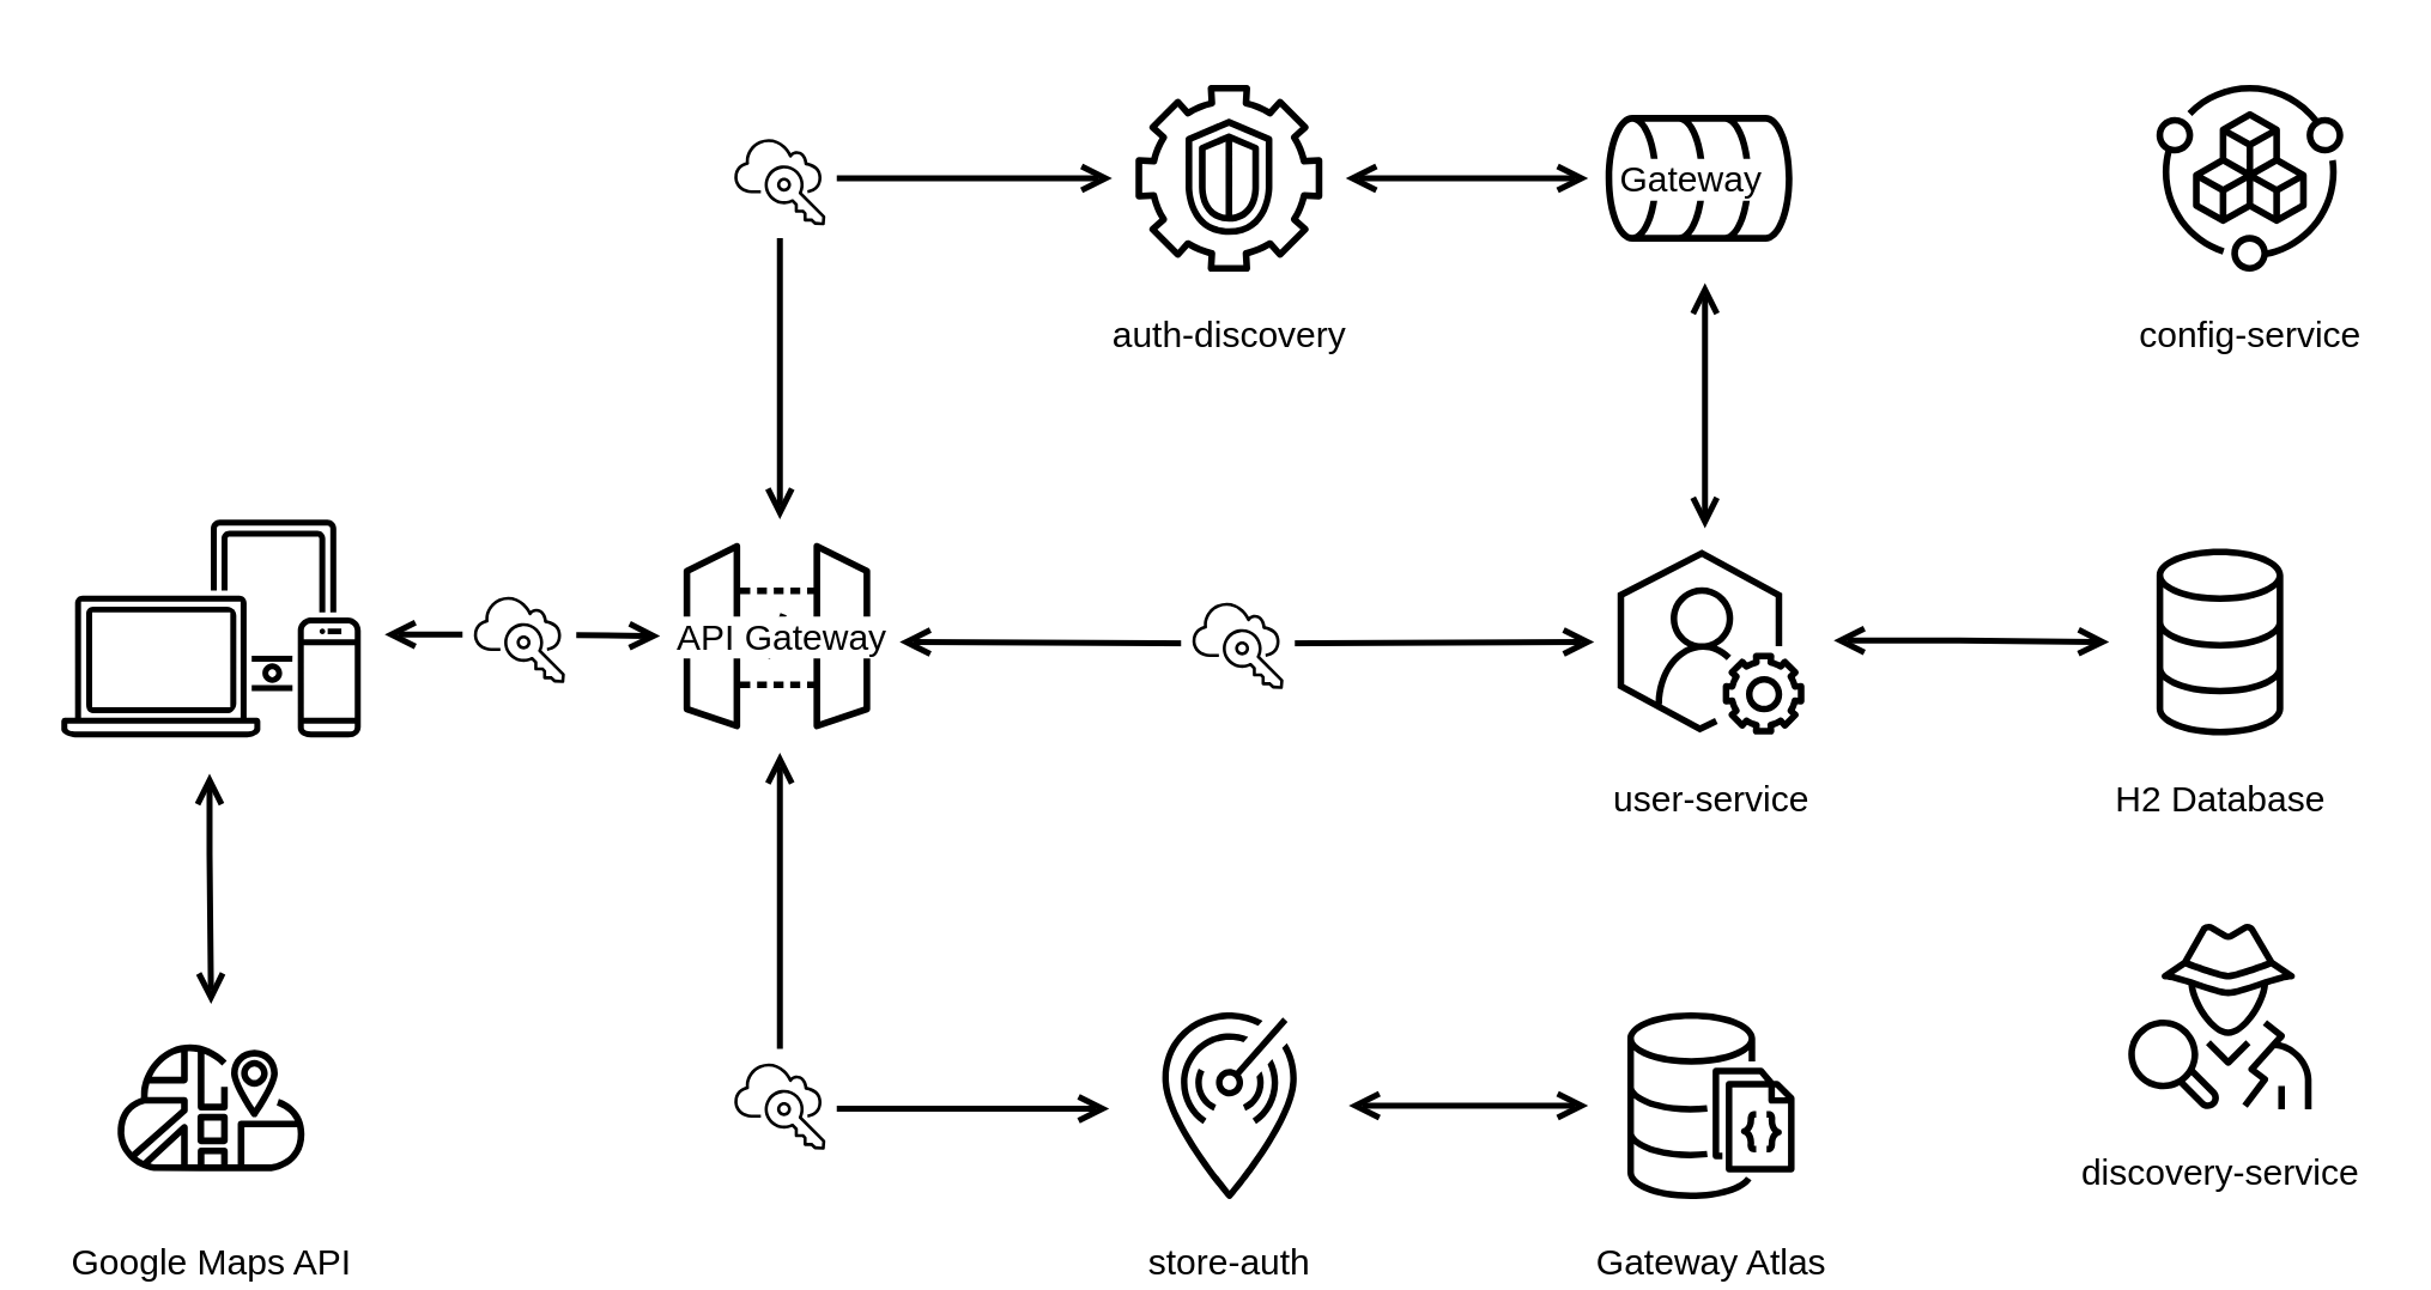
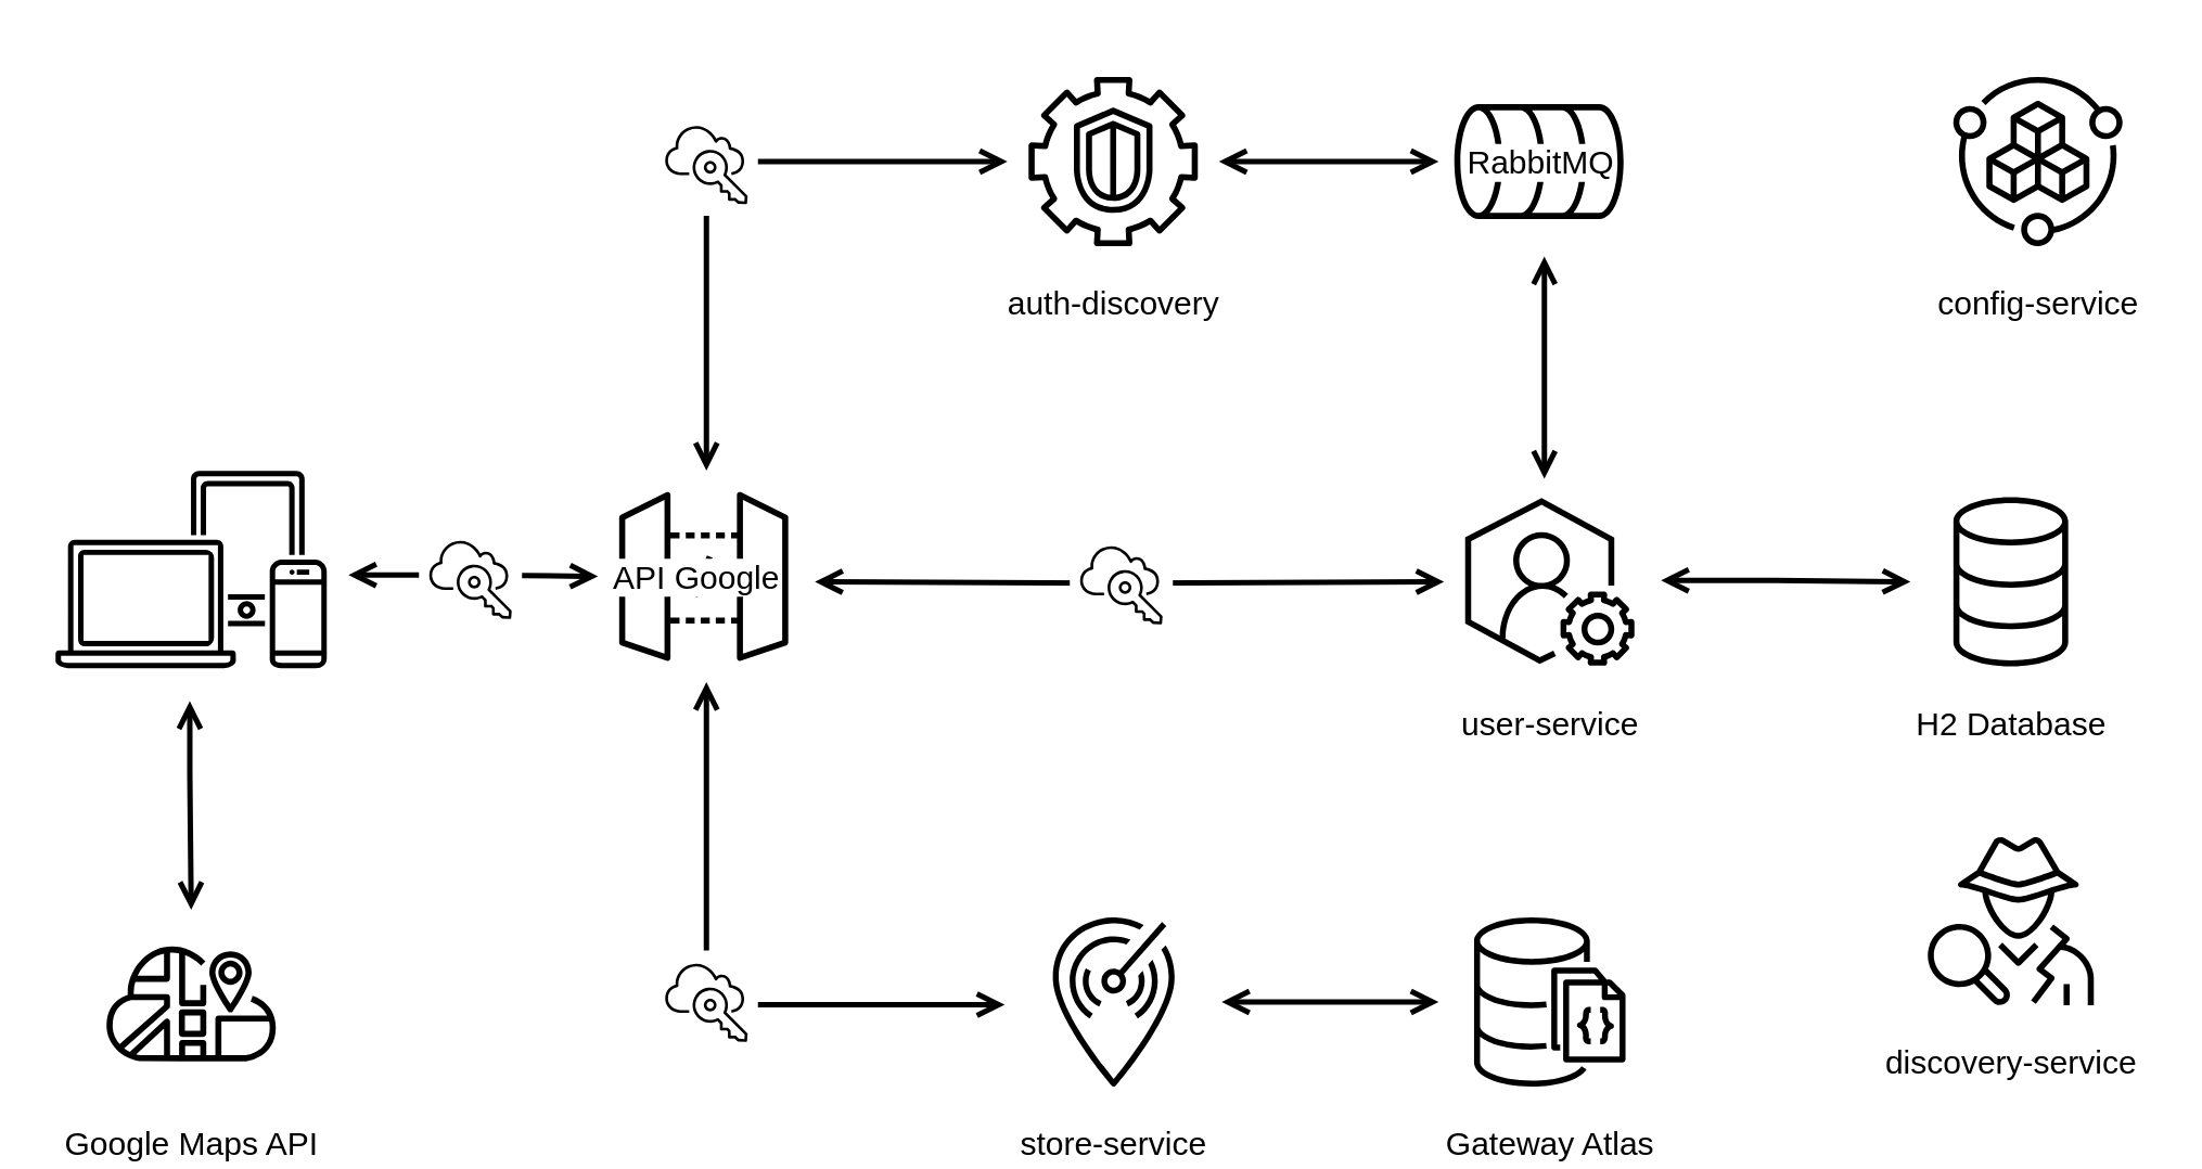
  <mxCell id="0" />
  <mxCell id="1" parent="0" />
  <mxCell id="2" value="" style="outlineConnect=0;gradientDirection=north;dashed=0;verticalLabelPosition=bottom;verticalAlign=top;align=center;html=1;fontSize=12;fontStyle=0;aspect=fixed;shape=mxgraph.aws4.resourceIcon;resIcon=mxgraph.aws4.database;rounded=0;sketch=0;direction=north;" vertex="1" parent="1"><mxGeometry x="528" y="20" width="78" height="78" as="geometry" /></mxCell>
  <mxCell id="3" style="edgeStyle=orthogonalEdgeStyle;rounded=0;orthogonalLoop=1;jettySize=auto;html=1;startArrow=open;startFill=0;endArrow=open;endFill=0;strokeWidth=2;" edge="1" parent="1"><mxGeometry relative="1" as="geometry"><mxPoint x="128" y="211.5" as="sourcePoint" /><mxPoint x="220" y="212" as="targetPoint" /><Array as="points"><mxPoint x="170" y="212" /><mxPoint x="170" y="212" /></Array></mxGeometry></mxCell>
  <mxCell id="4" style="edgeStyle=orthogonalEdgeStyle;rounded=0;orthogonalLoop=1;jettySize=auto;html=1;startArrow=open;startFill=0;endArrow=open;endFill=0;strokeWidth=2;" edge="1" parent="1" source="12"><mxGeometry relative="1" as="geometry"><mxPoint x="260" y="270" as="sourcePoint" /><mxPoint x="370" y="370" as="targetPoint" /><Array as="points"><mxPoint x="260" y="370" /></Array></mxGeometry></mxCell>
  <mxCell id="5" value="config-service" style="outlineConnect=0;gradientDirection=north;dashed=0;verticalLabelPosition=bottom;verticalAlign=top;align=center;html=1;fontSize=12;fontStyle=0;aspect=fixed;shape=mxgraph.aws4.resourceIcon;resIcon=mxgraph.aws4.service_catalog;" vertex="1" parent="1"><mxGeometry x="712" y="20" width="78" height="78" as="geometry" /></mxCell>
  <mxCell id="6" value="auth-discovery" style="outlineConnect=0;gradientDirection=north;dashed=0;verticalLabelPosition=bottom;verticalAlign=top;align=center;html=1;fontSize=12;fontStyle=0;aspect=fixed;shape=mxgraph.aws4.resourceIcon;resIcon=mxgraph.aws4.guardduty;" vertex="1" parent="1"><mxGeometry x="371" y="20" width="78" height="78" as="geometry" /></mxCell>
  <mxCell id="7" value="discovery-service" style="outlineConnect=0;gradientDirection=north;dashed=0;verticalLabelPosition=bottom;verticalAlign=top;align=center;html=1;fontSize=12;fontStyle=0;aspect=fixed;shape=mxgraph.aws4.resourceIcon;resIcon=mxgraph.aws4.detective;rounded=0;sketch=0;" vertex="1" parent="1"><mxGeometry x="702" y="300" width="78" height="78" as="geometry" /></mxCell>
  <mxCell id="8" style="edgeStyle=orthogonalEdgeStyle;rounded=0;orthogonalLoop=1;jettySize=auto;html=1;startArrow=open;startFill=0;endArrow=open;endFill=0;strokeWidth=2;" edge="1" parent="1" source="12" target="6"><mxGeometry relative="1" as="geometry"><Array as="points"><mxPoint x="260" y="59" /></Array><mxPoint x="190" y="150" as="sourcePoint" /><mxPoint x="360" y="120" as="targetPoint" /></mxGeometry></mxCell>
  <mxCell id="9" style="edgeStyle=orthogonalEdgeStyle;rounded=0;orthogonalLoop=1;jettySize=auto;html=1;startArrow=open;startFill=0;endArrow=open;endFill=0;strokeWidth=2;" edge="1" parent="1"><mxGeometry relative="1" as="geometry"><mxPoint x="449" y="59" as="sourcePoint" /><mxPoint x="530" y="59" as="targetPoint" /><Array as="points" /></mxGeometry></mxCell>
  <mxCell id="10" value="H2 Database" style="outlineConnect=0;gradientDirection=north;dashed=0;verticalLabelPosition=bottom;verticalAlign=top;align=center;html=1;fontSize=12;fontStyle=0;aspect=fixed;shape=mxgraph.aws4.resourceIcon;resIcon=mxgraph.aws4.database;rounded=0;sketch=0;" vertex="1" parent="1"><mxGeometry x="702" y="175" width="78" height="78" as="geometry" /></mxCell>
  <mxCell id="11" value="Gateway Atlas" style="outlineConnect=0;gradientDirection=north;dashed=0;verticalLabelPosition=bottom;verticalAlign=top;align=center;html=1;fontSize=12;fontStyle=0;aspect=fixed;shape=mxgraph.aws4.resourceIcon;resIcon=mxgraph.aws4.documentdb_with_mongodb_compatibility;rounded=0;sketch=0;" vertex="1" parent="1"><mxGeometry x="532" y="330" width="78" height="78" as="geometry" /></mxCell>
  <mxCell id="12" value="" style="outlineConnect=0;gradientDirection=north;dashed=0;verticalLabelPosition=bottom;verticalAlign=top;align=center;html=1;fontSize=12;fontStyle=0;aspect=fixed;shape=mxgraph.aws4.resourceIcon;resIcon=mxgraph.aws4.api_gateway;" vertex="1" parent="1"><mxGeometry x="220" y="173" width="78" height="78" as="geometry" /></mxCell>
  <mxCell id="13" style="edgeStyle=orthogonalEdgeStyle;rounded=0;orthogonalLoop=1;jettySize=auto;html=1;startArrow=open;startFill=0;endArrow=open;endFill=0;strokeWidth=2;" edge="1" parent="1"><mxGeometry relative="1" as="geometry"><mxPoint x="450" y="369" as="sourcePoint" /><mxPoint x="530" y="369" as="targetPoint" /><Array as="points"><mxPoint x="493" y="369" /><mxPoint x="493" y="369" /></Array></mxGeometry></mxCell>
- <mxCell id="14" value="store-auth" style="outlineConnect=0;gradientDirection=north;dashed=0;verticalLabelPosition=bottom;verticalAlign=top;align=center;html=1;fontSize=12;fontStyle=0;aspect=fixed;shape=mxgraph.aws4.resourceIcon;resIcon=mxgraph.aws4.local_zones;rounded=0;sketch=0;" vertex="1" parent="1"><mxGeometry x="371" y="330" width="78" height="78" as="geometry" /></mxCell>
+ <mxCell id="14" value="store-service" style="outlineConnect=0;gradientDirection=north;dashed=0;verticalLabelPosition=bottom;verticalAlign=top;align=center;html=1;fontSize=12;fontStyle=0;aspect=fixed;shape=mxgraph.aws4.resourceIcon;resIcon=mxgraph.aws4.local_zones;rounded=0;sketch=0;" vertex="1" parent="1"><mxGeometry x="371" y="330" width="78" height="78" as="geometry" /></mxCell>
  <mxCell id="15" value="Google Maps API" style="outlineConnect=0;gradientDirection=north;dashed=0;verticalLabelPosition=bottom;verticalAlign=top;align=center;html=1;fontSize=12;fontStyle=0;aspect=fixed;shape=mxgraph.aws4.resourceIcon;resIcon=mxgraph.aws4.cloud_map;rounded=0;sketch=0;" vertex="1" parent="1"><mxGeometry x="31" y="330" width="78" height="78" as="geometry" /></mxCell>
- <mxCell id="16" value="&lt;span style=&quot;color: rgb(0 , 0 , 0) ; font-family: &amp;#34;helvetica&amp;#34; ; font-size: 12px ; font-style: normal ; font-weight: 400 ; letter-spacing: normal ; text-align: center ; text-indent: 0px ; text-transform: none ; word-spacing: 0px ; background-color: rgb(255 , 255 , 255) ; display: inline ; float: none&quot;&gt;API Gateway&lt;/span&gt;" style="text;whiteSpace=wrap;html=1;" vertex="1" parent="1"><mxGeometry x="224" y="199" width="80" height="30" as="geometry" /></mxCell>
+ <mxCell id="16" value="&lt;span style=&quot;color: rgb(0 , 0 , 0) ; font-family: &amp;#34;helvetica&amp;#34; ; font-size: 12px ; font-style: normal ; font-weight: 400 ; letter-spacing: normal ; text-align: center ; text-indent: 0px ; text-transform: none ; word-spacing: 0px ; background-color: rgb(255 , 255 , 255) ; display: inline ; float: none&quot;&gt;API Google&lt;/span&gt;" style="text;whiteSpace=wrap;html=1;" vertex="1" parent="1"><mxGeometry x="224" y="199" width="80" height="30" as="geometry" /></mxCell>
  <mxCell id="17" value="" style="outlineConnect=0;gradientColor=none;strokeColor=none;dashed=0;verticalLabelPosition=bottom;verticalAlign=top;align=center;html=1;fontSize=12;fontStyle=0;aspect=fixed;shape=mxgraph.aws4.illustration_devices;pointerEvents=1;rounded=0;sketch=0;fillColor=#000000;" vertex="1" parent="1"><mxGeometry x="20" y="173" width="100" height="73" as="geometry" /></mxCell>
  <mxCell id="18" value="" style="outlineConnect=0;gradientDirection=north;dashed=0;verticalLabelPosition=bottom;verticalAlign=top;align=center;html=1;fontSize=12;fontStyle=0;aspect=fixed;shape=mxgraph.aws4.resourceIcon;resIcon=mxgraph.aws4.single_sign_on;rounded=0;sketch=0;" vertex="1" parent="1"><mxGeometry x="154" y="194" width="38" height="38" as="geometry" /></mxCell>
  <mxCell id="19" value="" style="outlineConnect=0;gradientDirection=north;dashed=0;verticalLabelPosition=bottom;verticalAlign=top;align=center;html=1;fontSize=12;fontStyle=0;aspect=fixed;shape=mxgraph.aws4.resourceIcon;resIcon=mxgraph.aws4.single_sign_on;rounded=0;sketch=0;" vertex="1" parent="1"><mxGeometry x="241" y="350" width="38" height="38" as="geometry" /></mxCell>
  <mxCell id="20" value="" style="outlineConnect=0;gradientDirection=north;dashed=0;verticalLabelPosition=bottom;verticalAlign=top;align=center;html=1;fontSize=12;fontStyle=0;aspect=fixed;shape=mxgraph.aws4.resourceIcon;resIcon=mxgraph.aws4.single_sign_on;rounded=0;sketch=0;" vertex="1" parent="1"><mxGeometry x="241" y="41" width="38" height="38" as="geometry" /></mxCell>
  <mxCell id="21" value="user-service" style="outlineConnect=0;gradientDirection=north;dashed=0;verticalLabelPosition=bottom;verticalAlign=top;align=center;html=1;fontSize=12;fontStyle=0;aspect=fixed;shape=mxgraph.aws4.resourceIcon;resIcon=mxgraph.aws4.support;rounded=0;sketch=0;" vertex="1" parent="1"><mxGeometry x="532" y="175" width="78" height="78" as="geometry" /></mxCell>
  <mxCell id="22" style="edgeStyle=orthogonalEdgeStyle;rounded=0;orthogonalLoop=1;jettySize=auto;html=1;startArrow=open;startFill=0;endArrow=open;endFill=0;strokeWidth=2;" edge="1" parent="1"><mxGeometry relative="1" as="geometry"><mxPoint x="569" y="94" as="sourcePoint" /><mxPoint x="569" y="176" as="targetPoint" /><Array as="points" /></mxGeometry></mxCell>
  <mxCell id="23" style="edgeStyle=orthogonalEdgeStyle;rounded=0;orthogonalLoop=1;jettySize=auto;html=1;startArrow=open;startFill=0;endArrow=open;endFill=0;strokeWidth=2;" edge="1" parent="1"><mxGeometry relative="1" as="geometry"><mxPoint x="612" y="213.5" as="sourcePoint" /><mxPoint x="704" y="214" as="targetPoint" /><Array as="points"><mxPoint x="654" y="214" /><mxPoint x="654" y="214" /></Array></mxGeometry></mxCell>
- <mxCell id="24" value="&lt;span style=&quot;color: rgb(0 , 0 , 0) ; font-family: &amp;#34;helvetica&amp;#34; ; font-size: 12px ; font-style: normal ; font-weight: 400 ; letter-spacing: normal ; text-align: center ; text-indent: 0px ; text-transform: none ; word-spacing: 0px ; background-color: rgb(255 , 255 , 255) ; display: inline ; float: none&quot;&gt;Gateway&lt;/span&gt;" style="text;whiteSpace=wrap;html=1;" vertex="1" parent="1"><mxGeometry x="539" y="46" width="110" height="30" as="geometry" /></mxCell>
+ <mxCell id="24" value="&lt;span style=&quot;color: rgb(0 , 0 , 0) ; font-family: &amp;#34;helvetica&amp;#34; ; font-size: 12px ; font-style: normal ; font-weight: 400 ; letter-spacing: normal ; text-align: center ; text-indent: 0px ; text-transform: none ; word-spacing: 0px ; background-color: rgb(255 , 255 , 255) ; display: inline ; float: none&quot;&gt;RabbitMQ&lt;/span&gt;" style="text;whiteSpace=wrap;html=1;" vertex="1" parent="1"><mxGeometry x="539" y="46" width="110" height="30" as="geometry" /></mxCell>
  <mxCell id="25" style="edgeStyle=orthogonalEdgeStyle;rounded=0;orthogonalLoop=1;jettySize=auto;html=1;startArrow=open;startFill=0;endArrow=open;endFill=0;strokeWidth=2;" edge="1" parent="1" target="21"><mxGeometry relative="1" as="geometry"><mxPoint x="300" y="214" as="sourcePoint" /><mxPoint x="520" y="214" as="targetPoint" /><Array as="points" /></mxGeometry></mxCell>
  <mxCell id="26" value="" style="outlineConnect=0;gradientDirection=north;dashed=0;verticalLabelPosition=bottom;verticalAlign=top;align=center;html=1;fontSize=12;fontStyle=0;aspect=fixed;shape=mxgraph.aws4.resourceIcon;resIcon=mxgraph.aws4.single_sign_on;rounded=0;sketch=0;" vertex="1" parent="1"><mxGeometry x="394" y="196" width="38" height="38" as="geometry" /></mxCell>
  <mxCell id="27" style="edgeStyle=orthogonalEdgeStyle;rounded=0;orthogonalLoop=1;jettySize=auto;html=1;startArrow=open;startFill=0;endArrow=open;endFill=0;strokeWidth=2;" edge="1" parent="1"><mxGeometry relative="1" as="geometry"><mxPoint x="69.5" y="258" as="sourcePoint" /><mxPoint x="70" y="335" as="targetPoint" /><Array as="points"><mxPoint x="70" y="285" /><mxPoint x="70" y="285" /></Array></mxGeometry></mxCell>
